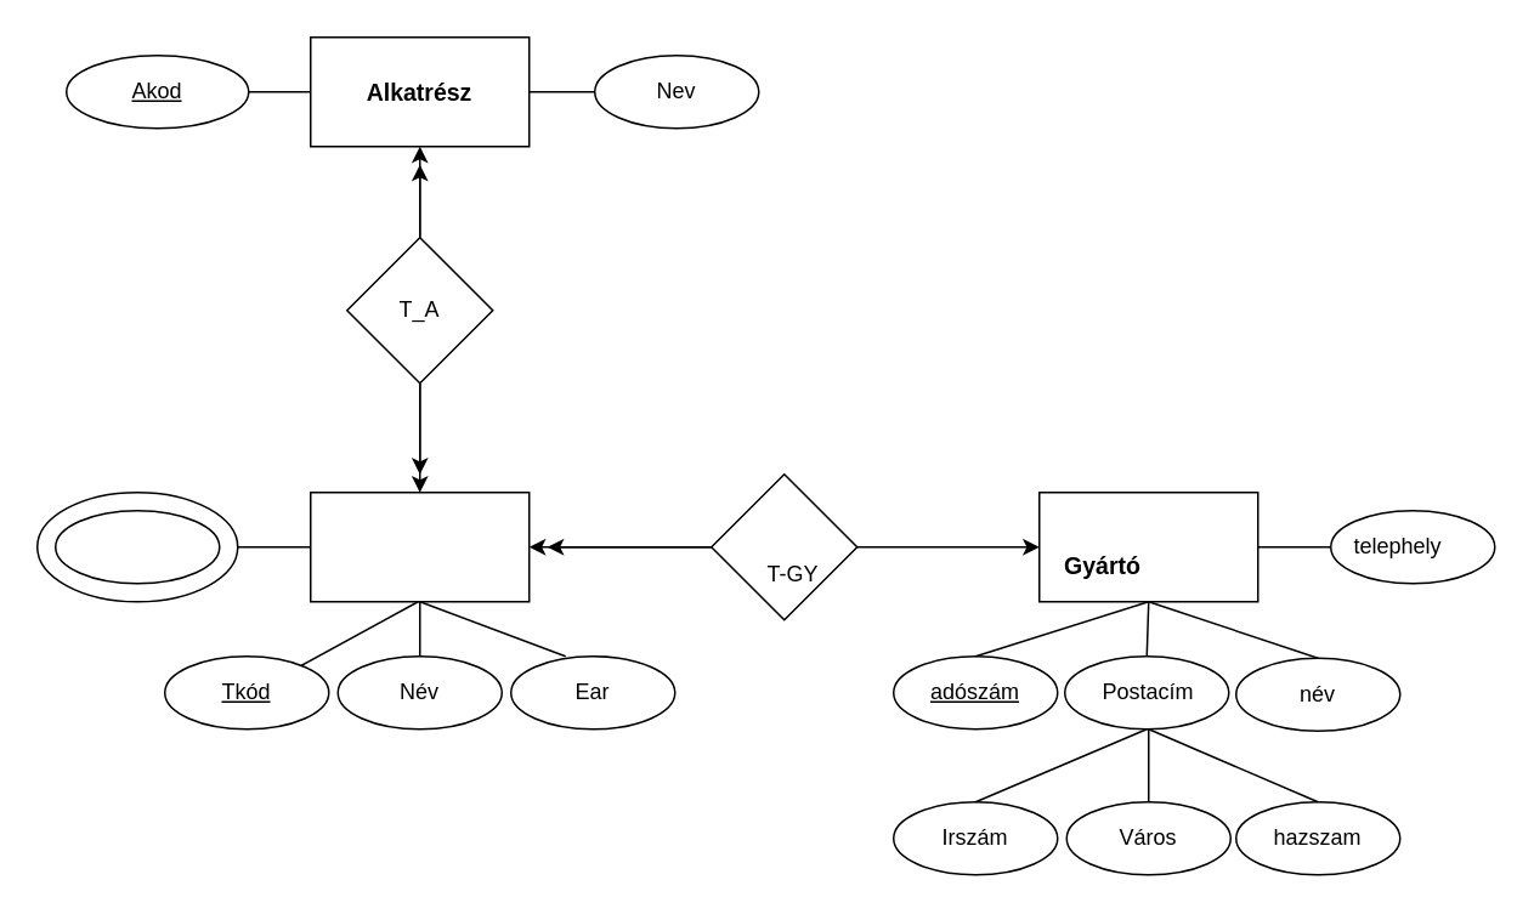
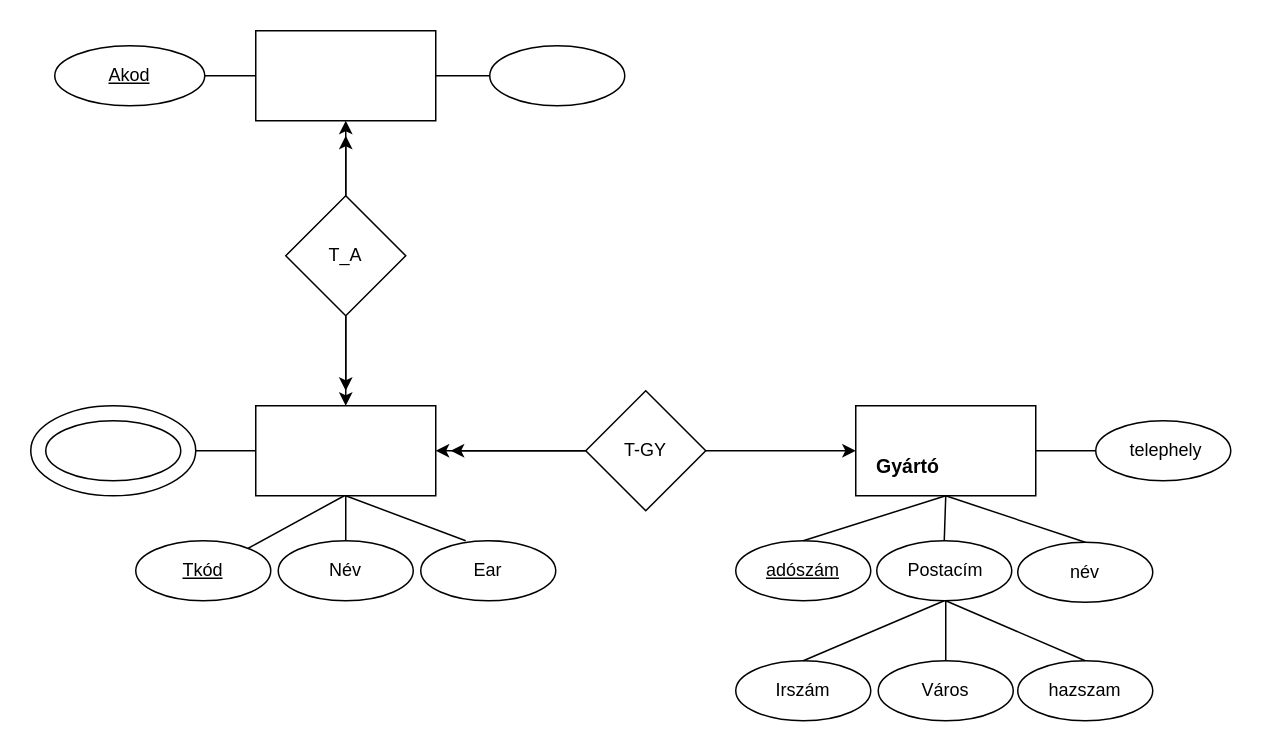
  <mxCell id="0" />
  <mxCell id="1" parent="0" />
  <mxCell id="2" value="" style="ellipse;whiteSpace=wrap;html=1;" vertex="1" parent="1"><mxGeometry x="20" y="270" width="110" height="60" as="geometry" /></mxCell>
  <mxCell id="3" value="" style="rounded=0;whiteSpace=wrap;html=1;" vertex="1" parent="1"><mxGeometry x="170" y="270" width="120" height="60" as="geometry" /></mxCell>
  <mxCell id="4" value="" style="rounded=0;whiteSpace=wrap;html=1;" vertex="1" parent="1"><mxGeometry x="570" y="270" width="120" height="60" as="geometry" /></mxCell>
  <mxCell id="5" value="" style="edgeStyle=orthogonalEdgeStyle;rounded=0;orthogonalLoop=1;jettySize=auto;html=1;" edge="1" parent="1" source="7" target="4"><mxGeometry relative="1" as="geometry" /></mxCell>
  <mxCell id="6" value="" style="edgeStyle=orthogonalEdgeStyle;rounded=0;orthogonalLoop=1;jettySize=auto;html=1;" edge="1" parent="1" source="7" target="3"><mxGeometry relative="1" as="geometry" /></mxCell>
  <mxCell id="7" value="" style="rhombus;whiteSpace=wrap;html=1;" vertex="1" parent="1"><mxGeometry x="390" y="260" width="80" height="80" as="geometry" /></mxCell>
  <mxCell id="8" value="" style="ellipse;whiteSpace=wrap;html=1;" vertex="1" parent="1"><mxGeometry x="90" y="360" width="90" height="40" as="geometry" /></mxCell>
  <mxCell id="9" value="" style="ellipse;whiteSpace=wrap;html=1;" vertex="1" parent="1"><mxGeometry x="185" y="360" width="90" height="40" as="geometry" /></mxCell>
  <mxCell id="10" value="" style="ellipse;whiteSpace=wrap;html=1;" vertex="1" parent="1"><mxGeometry x="280" y="360" width="90" height="40" as="geometry" /></mxCell>
  <mxCell id="11" value="" style="endArrow=none;html=1;rounded=0;" edge="1" parent="1" target="8"><mxGeometry width="50" height="50" relative="1" as="geometry"><mxPoint x="180" y="380" as="sourcePoint" /><mxPoint x="230" y="330" as="targetPoint" /></mxGeometry></mxCell>
- <mxCell id="12" value="T-GY" style="text;html=1;align=center;verticalAlign=middle;whiteSpace=wrap;rounded=0;" vertex="1" parent="1"><mxGeometry x="405" y="300" width="60" height="30" as="geometry" /></mxCell>
+ <mxCell id="12" value="T-GY" style="text;html=1;align=center;verticalAlign=middle;whiteSpace=wrap;rounded=0;" vertex="1" parent="1"><mxGeometry x="400" y="285" width="60" height="30" as="geometry" /></mxCell>
  <mxCell id="13" value="&lt;b&gt;&lt;font style=&quot;font-size: 13px;&quot;&gt;Gyártó&lt;/font&gt;&lt;/b&gt;" style="text;html=1;align=center;verticalAlign=middle;whiteSpace=wrap;rounded=0;" vertex="1" parent="1"><mxGeometry x="575" y="295" width="60" height="30" as="geometry" /></mxCell>
  <mxCell id="14" value="&lt;u&gt;Tkód&lt;/u&gt;" style="text;html=1;align=center;verticalAlign=middle;whiteSpace=wrap;rounded=0;" vertex="1" parent="1"><mxGeometry x="105" y="365" width="60" height="30" as="geometry" /></mxCell>
  <mxCell id="15" value="Név" style="text;html=1;align=center;verticalAlign=middle;whiteSpace=wrap;rounded=0;" vertex="1" parent="1"><mxGeometry x="200" y="365" width="60" height="30" as="geometry" /></mxCell>
  <mxCell id="16" value="Ear" style="text;html=1;align=center;verticalAlign=middle;whiteSpace=wrap;rounded=0;" vertex="1" parent="1"><mxGeometry x="295" y="365" width="60" height="30" as="geometry" /></mxCell>
  <mxCell id="17" value="" style="ellipse;whiteSpace=wrap;html=1;" vertex="1" parent="1"><mxGeometry x="678" y="361" width="90" height="40" as="geometry" /></mxCell>
  <mxCell id="18" value="" style="ellipse;whiteSpace=wrap;html=1;" vertex="1" parent="1"><mxGeometry x="730" y="280" width="90" height="40" as="geometry" /></mxCell>
  <mxCell id="19" value="" style="ellipse;whiteSpace=wrap;html=1;" vertex="1" parent="1"><mxGeometry x="490" y="360" width="90" height="40" as="geometry" /></mxCell>
  <mxCell id="20" value="&lt;u&gt;adószám&lt;/u&gt;" style="text;html=1;align=center;verticalAlign=middle;whiteSpace=wrap;rounded=0;" vertex="1" parent="1"><mxGeometry x="505" y="365" width="60" height="30" as="geometry" /></mxCell>
  <mxCell id="21" value="név" style="text;html=1;align=center;verticalAlign=middle;whiteSpace=wrap;rounded=0;" vertex="1" parent="1"><mxGeometry x="693" y="366" width="60" height="30" as="geometry" /></mxCell>
- <mxCell id="22" value="telephely" style="text;html=1;align=center;verticalAlign=middle;whiteSpace=wrap;rounded=0;" vertex="1" parent="1"><mxGeometry x="737" y="285" width="60" height="30" as="geometry" /></mxCell>
+ <mxCell id="22" value="telephely" style="text;html=1;align=center;verticalAlign=middle;whiteSpace=wrap;rounded=0;" vertex="1" parent="1"><mxGeometry x="747" y="285" width="60" height="30" as="geometry" /></mxCell>
  <mxCell id="23" value="" style="endArrow=none;html=1;rounded=0;exitX=1;exitY=0;exitDx=0;exitDy=0;" edge="1" parent="1" source="14"><mxGeometry relative="1" as="geometry"><mxPoint x="164" y="360" as="sourcePoint" /><mxPoint x="229" y="330" as="targetPoint" /></mxGeometry></mxCell>
  <mxCell id="24" value="" style="endArrow=none;html=1;rounded=0;exitX=0.5;exitY=1;exitDx=0;exitDy=0;entryX=0.333;entryY=0;entryDx=0;entryDy=0;entryPerimeter=0;" edge="1" parent="1" source="3" target="10"><mxGeometry relative="1" as="geometry"><mxPoint x="230" y="350" as="sourcePoint" /><mxPoint x="320" y="350" as="targetPoint" /></mxGeometry></mxCell>
  <mxCell id="25" value="" style="endArrow=none;html=1;rounded=0;exitX=0.5;exitY=1;exitDx=0;exitDy=0;entryX=0.5;entryY=0;entryDx=0;entryDy=0;" edge="1" parent="1" source="3" target="9"><mxGeometry relative="1" as="geometry"><mxPoint x="320" y="390" as="sourcePoint" /><mxPoint x="480" y="390" as="targetPoint" /></mxGeometry></mxCell>
  <mxCell id="26" value="" style="endArrow=none;html=1;rounded=0;entryX=0.5;entryY=1;entryDx=0;entryDy=0;exitX=0.5;exitY=0;exitDx=0;exitDy=0;" edge="1" parent="1" source="19" target="4"><mxGeometry relative="1" as="geometry"><mxPoint x="320" y="390" as="sourcePoint" /><mxPoint x="480" y="390" as="targetPoint" /></mxGeometry></mxCell>
  <mxCell id="27" value="" style="ellipse;whiteSpace=wrap;html=1;" vertex="1" parent="1"><mxGeometry x="584" y="360" width="90" height="40" as="geometry" /></mxCell>
  <mxCell id="28" value="" style="ellipse;whiteSpace=wrap;html=1;" vertex="1" parent="1"><mxGeometry x="585" y="440" width="90" height="40" as="geometry" /></mxCell>
  <mxCell id="29" value="" style="ellipse;whiteSpace=wrap;html=1;" vertex="1" parent="1"><mxGeometry x="490" y="440" width="90" height="40" as="geometry" /></mxCell>
  <mxCell id="30" value="" style="endArrow=none;html=1;rounded=0;entryX=0.5;entryY=1;entryDx=0;entryDy=0;exitX=0.5;exitY=0;exitDx=0;exitDy=0;" edge="1" parent="1" source="27" target="4"><mxGeometry width="50" height="50" relative="1" as="geometry"><mxPoint x="380" y="410" as="sourcePoint" /><mxPoint x="430" y="360" as="targetPoint" /></mxGeometry></mxCell>
  <mxCell id="31" value="Postacím" style="text;html=1;align=center;verticalAlign=middle;whiteSpace=wrap;rounded=0;" vertex="1" parent="1"><mxGeometry x="600" y="365" width="60" height="30" as="geometry" /></mxCell>
  <mxCell id="32" value="" style="endArrow=classic;html=1;rounded=0;exitX=0;exitY=0.5;exitDx=0;exitDy=0;" edge="1" parent="1" source="7"><mxGeometry width="50" height="50" relative="1" as="geometry"><mxPoint x="380" y="410" as="sourcePoint" /><mxPoint x="300" y="300" as="targetPoint" /></mxGeometry></mxCell>
  <mxCell id="33" value="" style="ellipse;whiteSpace=wrap;html=1;" vertex="1" parent="1"><mxGeometry x="678" y="440" width="90" height="40" as="geometry" /></mxCell>
  <mxCell id="34" value="" style="endArrow=none;html=1;rounded=0;entryX=0.5;entryY=1;entryDx=0;entryDy=0;exitX=0.5;exitY=0;exitDx=0;exitDy=0;" edge="1" parent="1" source="29" target="27"><mxGeometry width="50" height="50" relative="1" as="geometry"><mxPoint x="380" y="410" as="sourcePoint" /><mxPoint x="430" y="360" as="targetPoint" /></mxGeometry></mxCell>
  <mxCell id="35" value="" style="endArrow=none;html=1;rounded=0;exitX=0.5;exitY=0;exitDx=0;exitDy=0;" edge="1" parent="1" source="28"><mxGeometry width="50" height="50" relative="1" as="geometry"><mxPoint x="545" y="450" as="sourcePoint" /><mxPoint x="630" y="400" as="targetPoint" /></mxGeometry></mxCell>
  <mxCell id="36" value="" style="endArrow=none;html=1;rounded=0;exitX=0.5;exitY=0;exitDx=0;exitDy=0;" edge="1" parent="1" source="33"><mxGeometry width="50" height="50" relative="1" as="geometry"><mxPoint x="555" y="460" as="sourcePoint" /><mxPoint x="630" y="400" as="targetPoint" /></mxGeometry></mxCell>
  <mxCell id="37" value="" style="endArrow=none;html=1;rounded=0;entryX=0.5;entryY=1;entryDx=0;entryDy=0;exitX=0.5;exitY=0;exitDx=0;exitDy=0;" edge="1" parent="1" source="17" target="4"><mxGeometry width="50" height="50" relative="1" as="geometry"><mxPoint x="565" y="470" as="sourcePoint" /><mxPoint x="659" y="430" as="targetPoint" /></mxGeometry></mxCell>
  <mxCell id="38" value="hazszam" style="text;html=1;align=center;verticalAlign=middle;whiteSpace=wrap;rounded=0;" vertex="1" parent="1"><mxGeometry x="693" y="445" width="60" height="30" as="geometry" /></mxCell>
  <mxCell id="39" value="Város" style="text;html=1;align=center;verticalAlign=middle;whiteSpace=wrap;rounded=0;" vertex="1" parent="1"><mxGeometry x="600" y="445" width="60" height="30" as="geometry" /></mxCell>
  <mxCell id="40" value="Irszám" style="text;html=1;align=center;verticalAlign=middle;whiteSpace=wrap;rounded=0;" vertex="1" parent="1"><mxGeometry x="505" y="445" width="60" height="30" as="geometry" /></mxCell>
  <mxCell id="41" value="" style="endArrow=none;html=1;rounded=0;entryX=1;entryY=0.5;entryDx=0;entryDy=0;exitX=0;exitY=0.5;exitDx=0;exitDy=0;" edge="1" parent="1" source="18" target="4"><mxGeometry width="50" height="50" relative="1" as="geometry"><mxPoint x="380" y="410" as="sourcePoint" /><mxPoint x="430" y="360" as="targetPoint" /></mxGeometry></mxCell>
  <mxCell id="42" value="" style="rhombus;whiteSpace=wrap;html=1;" vertex="1" parent="1"><mxGeometry x="190" y="130" width="80" height="80" as="geometry" /></mxCell>
  <mxCell id="43" value="T_A" style="text;html=1;align=center;verticalAlign=middle;whiteSpace=wrap;rounded=0;" vertex="1" parent="1"><mxGeometry x="200" y="155" width="60" height="30" as="geometry" /></mxCell>
  <mxCell id="44" value="" style="endArrow=classic;html=1;rounded=0;exitX=0.5;exitY=1;exitDx=0;exitDy=0;entryX=0.5;entryY=0;entryDx=0;entryDy=0;" edge="1" parent="1" source="42" target="3"><mxGeometry width="50" height="50" relative="1" as="geometry"><mxPoint x="380" y="360" as="sourcePoint" /><mxPoint x="430" y="310" as="targetPoint" /></mxGeometry></mxCell>
  <mxCell id="45" value="" style="endArrow=classic;html=1;rounded=0;exitX=0.5;exitY=1;exitDx=0;exitDy=0;" edge="1" parent="1" source="42"><mxGeometry width="50" height="50" relative="1" as="geometry"><mxPoint x="380" y="360" as="sourcePoint" /><mxPoint x="230" y="260" as="targetPoint" /></mxGeometry></mxCell>
  <mxCell id="46" value="" style="ellipse;whiteSpace=wrap;html=1;" vertex="1" parent="1"><mxGeometry x="30" y="280" width="90" height="40" as="geometry" /></mxCell>
  <mxCell id="47" value="" style="endArrow=none;html=1;rounded=0;exitX=1;exitY=0.5;exitDx=0;exitDy=0;entryX=0;entryY=0.5;entryDx=0;entryDy=0;" edge="1" parent="1" source="2" target="3"><mxGeometry width="50" height="50" relative="1" as="geometry"><mxPoint x="380" y="360" as="sourcePoint" /><mxPoint x="430" y="310" as="targetPoint" /></mxGeometry></mxCell>
  <mxCell id="48" value="" style="rounded=0;whiteSpace=wrap;html=1;" vertex="1" parent="1"><mxGeometry x="170" y="20" width="120" height="60" as="geometry" /></mxCell>
  <mxCell id="49" value="" style="endArrow=classic;html=1;rounded=0;exitX=0.5;exitY=0;exitDx=0;exitDy=0;entryX=0.5;entryY=1;entryDx=0;entryDy=0;" edge="1" parent="1" source="42" target="48"><mxGeometry width="50" height="50" relative="1" as="geometry"><mxPoint x="416" y="220" as="sourcePoint" /><mxPoint x="466" y="170" as="targetPoint" /></mxGeometry></mxCell>
  <mxCell id="50" value="" style="endArrow=classic;html=1;rounded=0;exitX=0.5;exitY=0;exitDx=0;exitDy=0;" edge="1" parent="1" source="42"><mxGeometry width="50" height="50" relative="1" as="geometry"><mxPoint x="223" y="130" as="sourcePoint" /><mxPoint x="230" y="90" as="targetPoint" /></mxGeometry></mxCell>
  <mxCell id="51" value="" style="ellipse;whiteSpace=wrap;html=1;" vertex="1" parent="1"><mxGeometry x="326" y="30" width="90" height="40" as="geometry" /></mxCell>
  <mxCell id="52" value="" style="endArrow=none;html=1;rounded=0;exitX=1;exitY=0.5;exitDx=0;exitDy=0;entryX=0;entryY=0.5;entryDx=0;entryDy=0;" edge="1" parent="1" source="48" target="51"><mxGeometry width="50" height="50" relative="1" as="geometry"><mxPoint x="416" y="160" as="sourcePoint" /><mxPoint x="466" y="110" as="targetPoint" /></mxGeometry></mxCell>
  <mxCell id="53" value="" style="endArrow=none;html=1;rounded=0;exitX=1;exitY=0.5;exitDx=0;exitDy=0;entryX=0;entryY=0.5;entryDx=0;entryDy=0;" edge="1" parent="1" target="48"><mxGeometry width="50" height="50" relative="1" as="geometry"><mxPoint x="136" y="50" as="sourcePoint" /><mxPoint x="166" y="50" as="targetPoint" /></mxGeometry></mxCell>
- <mxCell id="54" value="&lt;b&gt;&lt;font style=&quot;font-size: 13px;&quot;&gt;Alkatrész&lt;/font&gt;&lt;/b&gt;" style="text;html=1;align=center;verticalAlign=middle;whiteSpace=wrap;rounded=0;" vertex="1" parent="1"><mxGeometry x="200" y="35" width="60" height="30" as="geometry" /></mxCell>
- <mxCell id="55" value="Nev" style="text;html=1;align=center;verticalAlign=middle;whiteSpace=wrap;rounded=0;" vertex="1" parent="1"><mxGeometry x="341" y="35" width="60" height="30" as="geometry" /></mxCell>
  <mxCell id="56" value="Akod" style="ellipse;whiteSpace=wrap;html=1;align=center;fontStyle=4;" vertex="1" parent="1"><mxGeometry x="36" y="30" width="100" height="40" as="geometry" /></mxCell>
